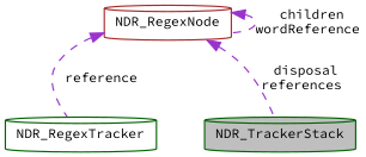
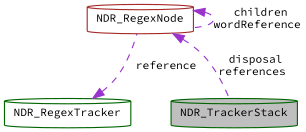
  digraph {
    fontname="Source Code Pro"
    node [color=darkgreen fillcolor=white fontname="Source Code Pro" fontsize=10 shape=cylinder style=filled]
    edge [color=darkorchid3 dir=back fontname="Source Code Pro" fontsize=10 labelfontname=Helvetica labelfontsize=10 style=dashed]
    n1 [fillcolor=grey75 fontcolor=black height=0.2 label=NDR_TrackerStack width=0.4]
    n2 [height=0.2 label=NDR_RegexTracker width=0.4]
    n3 [color=brown height=0.2 label=NDR_RegexNode width=0.4]
    n3 -> n1 [label=" disposal\nreferences"]
-   n3 -> n2 [label=" reference"]
+   n2 -> n3 [label=" reference"]
    n3 -> n3 [label=" children\nwordReference"]
  }
